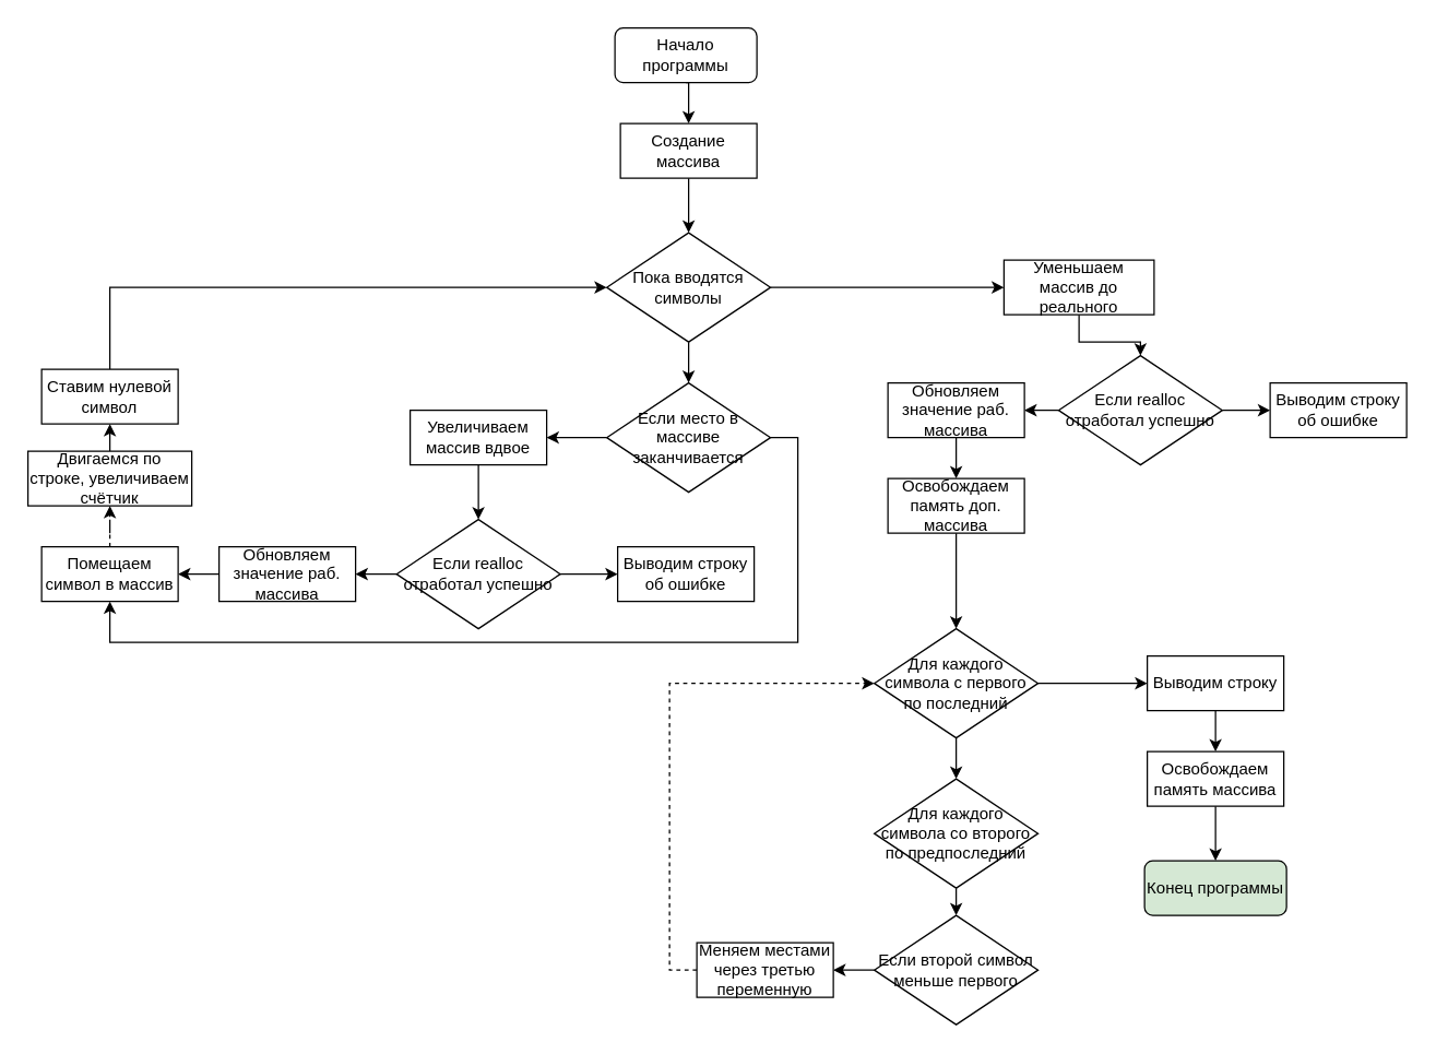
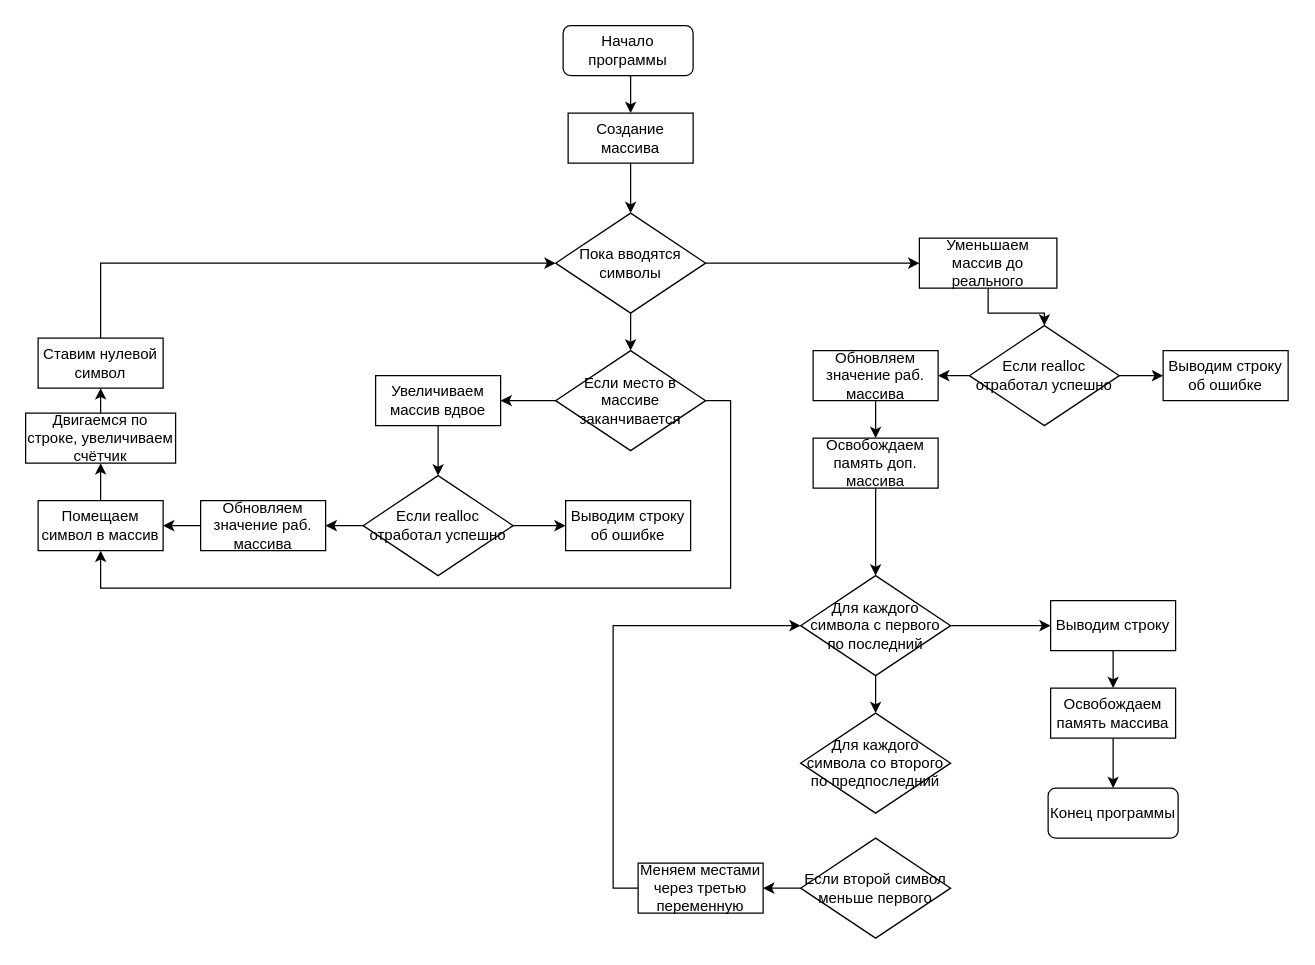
  <mxCell id="0" />
  <mxCell id="1" parent="0" />
  <mxCell id="2" style="edgeStyle=orthogonalEdgeStyle;rounded=0;orthogonalLoop=1;jettySize=auto;html=1;exitX=0.5;exitY=1;exitDx=0;exitDy=0;entryX=0.5;entryY=0;entryDx=0;entryDy=0;" edge="1" parent="1" source="3" target="5"><mxGeometry relative="1" as="geometry" /></mxCell>
  <mxCell id="3" value="Начало программы" style="rounded=1;whiteSpace=wrap;html=1;" vertex="1" parent="1"><mxGeometry x="450" y="20" width="104" height="40" as="geometry" /></mxCell>
  <mxCell id="4" style="edgeStyle=orthogonalEdgeStyle;rounded=0;orthogonalLoop=1;jettySize=auto;html=1;exitX=0.5;exitY=1;exitDx=0;exitDy=0;entryX=0.5;entryY=0;entryDx=0;entryDy=0;" edge="1" parent="1" source="5" target="9"><mxGeometry relative="1" as="geometry" /></mxCell>
  <mxCell id="5" value="Создание массива" style="rounded=0;whiteSpace=wrap;html=1;" vertex="1" parent="1"><mxGeometry x="454" y="90" width="100" height="40" as="geometry" /></mxCell>
  <mxCell id="6" style="edgeStyle=orthogonalEdgeStyle;rounded=0;orthogonalLoop=1;jettySize=auto;html=1;exitX=0.5;exitY=1;exitDx=0;exitDy=0;entryX=0.5;entryY=0;entryDx=0;entryDy=0;" edge="1" parent="1" source="9" target="11"><mxGeometry relative="1" as="geometry" /></mxCell>
  <mxCell id="7" style="edgeStyle=orthogonalEdgeStyle;rounded=0;orthogonalLoop=1;jettySize=auto;html=1;entryX=0.5;entryY=1;entryDx=0;entryDy=0;exitX=1;exitY=0.5;exitDx=0;exitDy=0;" edge="1" parent="1" source="11" target="21"><mxGeometry relative="1" as="geometry"><mxPoint x="570" y="320" as="sourcePoint" /><Array as="points"><mxPoint x="584" y="320" /><mxPoint x="584" y="470" /><mxPoint x="80" y="470" /></Array></mxGeometry></mxCell>
  <mxCell id="8" style="edgeStyle=orthogonalEdgeStyle;rounded=0;orthogonalLoop=1;jettySize=auto;html=1;exitX=1;exitY=0.5;exitDx=0;exitDy=0;entryX=0;entryY=0.5;entryDx=0;entryDy=0;" edge="1" parent="1" source="9" target="27"><mxGeometry relative="1" as="geometry" /></mxCell>
  <mxCell id="9" value="Пока вводятся символы" style="rhombus;whiteSpace=wrap;html=1;" vertex="1" parent="1"><mxGeometry x="444" y="170" width="120" height="80" as="geometry" /></mxCell>
  <mxCell id="10" style="edgeStyle=orthogonalEdgeStyle;rounded=0;orthogonalLoop=1;jettySize=auto;html=1;exitX=0;exitY=0.5;exitDx=0;exitDy=0;entryX=1;entryY=0.5;entryDx=0;entryDy=0;" edge="1" parent="1" source="11" target="16"><mxGeometry relative="1" as="geometry" /></mxCell>
  <mxCell id="11" value="Если место в массиве заканчивается" style="rhombus;whiteSpace=wrap;html=1;" vertex="1" parent="1"><mxGeometry x="444" y="280" width="120" height="80" as="geometry" /></mxCell>
  <mxCell id="12" style="edgeStyle=orthogonalEdgeStyle;rounded=0;orthogonalLoop=1;jettySize=auto;html=1;exitX=0;exitY=0.5;exitDx=0;exitDy=0;entryX=1;entryY=0.5;entryDx=0;entryDy=0;" edge="1" parent="1" source="14" target="18"><mxGeometry relative="1" as="geometry" /></mxCell>
  <mxCell id="13" style="edgeStyle=orthogonalEdgeStyle;rounded=0;orthogonalLoop=1;jettySize=auto;html=1;exitX=1;exitY=0.5;exitDx=0;exitDy=0;entryX=0;entryY=0.5;entryDx=0;entryDy=0;" edge="1" parent="1" source="14" target="19"><mxGeometry relative="1" as="geometry" /></mxCell>
  <mxCell id="14" value="Если&amp;nbsp;realloc отработал успешно" style="rhombus;whiteSpace=wrap;html=1;" vertex="1" parent="1"><mxGeometry x="290" y="380" width="120" height="80" as="geometry" /></mxCell>
  <mxCell id="15" style="edgeStyle=orthogonalEdgeStyle;rounded=0;orthogonalLoop=1;jettySize=auto;html=1;exitX=0.5;exitY=1;exitDx=0;exitDy=0;entryX=0.5;entryY=0;entryDx=0;entryDy=0;" edge="1" parent="1" source="16" target="14"><mxGeometry relative="1" as="geometry" /></mxCell>
  <mxCell id="16" value="Увеличиваем массив вдвое" style="rounded=0;whiteSpace=wrap;html=1;" vertex="1" parent="1"><mxGeometry x="300" y="300" width="100" height="40" as="geometry" /></mxCell>
  <mxCell id="17" value="" style="edgeStyle=orthogonalEdgeStyle;rounded=0;orthogonalLoop=1;jettySize=auto;html=1;" edge="1" parent="1" source="18" target="21"><mxGeometry relative="1" as="geometry" /></mxCell>
  <mxCell id="18" value="Обновляем значение раб. массива" style="rounded=0;whiteSpace=wrap;html=1;" vertex="1" parent="1"><mxGeometry x="160" y="400" width="100" height="40" as="geometry" /></mxCell>
  <mxCell id="19" value="Выводим строку об ошибке" style="rounded=0;whiteSpace=wrap;html=1;" vertex="1" parent="1"><mxGeometry x="452" y="400" width="100" height="40" as="geometry" /></mxCell>
- <mxCell id="20" style="edgeStyle=orthogonalEdgeStyle;rounded=0;orthogonalLoop=1;jettySize=auto;html=1;entryX=0.5;entryY=1;entryDx=0;entryDy=0;dashed=1;" edge="1" parent="1" source="21" target="23"><mxGeometry relative="1" as="geometry" /></mxCell>
+ <mxCell id="20" style="edgeStyle=orthogonalEdgeStyle;rounded=0;orthogonalLoop=1;jettySize=auto;html=1;entryX=0.5;entryY=1;entryDx=0;entryDy=0;" edge="1" parent="1" source="21" target="23"><mxGeometry relative="1" as="geometry" /></mxCell>
  <mxCell id="21" value="Помещаем символ в массив" style="rounded=0;whiteSpace=wrap;html=1;" vertex="1" parent="1"><mxGeometry x="30" y="400" width="100" height="40" as="geometry" /></mxCell>
  <mxCell id="22" style="edgeStyle=orthogonalEdgeStyle;rounded=0;orthogonalLoop=1;jettySize=auto;html=1;exitX=0.5;exitY=0;exitDx=0;exitDy=0;entryX=0.5;entryY=1;entryDx=0;entryDy=0;" edge="1" parent="1" source="23" target="25"><mxGeometry relative="1" as="geometry" /></mxCell>
  <mxCell id="23" value="Двигаемся по строке, увеличиваем счётчик" style="rounded=0;whiteSpace=wrap;html=1;" vertex="1" parent="1"><mxGeometry x="20" y="330" width="120" height="40" as="geometry" /></mxCell>
  <mxCell id="24" style="edgeStyle=orthogonalEdgeStyle;rounded=0;orthogonalLoop=1;jettySize=auto;html=1;exitX=0.5;exitY=0;exitDx=0;exitDy=0;entryX=0;entryY=0.5;entryDx=0;entryDy=0;" edge="1" parent="1" source="25" target="9"><mxGeometry relative="1" as="geometry" /></mxCell>
  <mxCell id="25" value="Ставим нулевой символ" style="rounded=0;whiteSpace=wrap;html=1;" vertex="1" parent="1"><mxGeometry x="30" y="270" width="100" height="40" as="geometry" /></mxCell>
  <mxCell id="26" style="edgeStyle=orthogonalEdgeStyle;rounded=0;orthogonalLoop=1;jettySize=auto;html=1;exitX=0.5;exitY=1;exitDx=0;exitDy=0;entryX=0.5;entryY=0;entryDx=0;entryDy=0;" edge="1" parent="1" source="27" target="30"><mxGeometry relative="1" as="geometry" /></mxCell>
  <mxCell id="27" value="Уменьшаем массив до реального" style="rounded=0;whiteSpace=wrap;html=1;" vertex="1" parent="1"><mxGeometry x="735" y="190" width="110" height="40" as="geometry" /></mxCell>
  <mxCell id="28" style="edgeStyle=orthogonalEdgeStyle;rounded=0;orthogonalLoop=1;jettySize=auto;html=1;exitX=0;exitY=0.5;exitDx=0;exitDy=0;entryX=1;entryY=0.5;entryDx=0;entryDy=0;" edge="1" parent="1" source="30" target="32"><mxGeometry relative="1" as="geometry" /></mxCell>
  <mxCell id="29" style="edgeStyle=orthogonalEdgeStyle;rounded=0;orthogonalLoop=1;jettySize=auto;html=1;exitX=1;exitY=0.5;exitDx=0;exitDy=0;entryX=0;entryY=0.5;entryDx=0;entryDy=0;" edge="1" parent="1" source="30" target="33"><mxGeometry relative="1" as="geometry" /></mxCell>
  <mxCell id="30" value="Если&amp;nbsp;realloc отработал успешно" style="rhombus;whiteSpace=wrap;html=1;" vertex="1" parent="1"><mxGeometry x="775" y="260" width="120" height="80" as="geometry" /></mxCell>
  <mxCell id="31" style="edgeStyle=orthogonalEdgeStyle;rounded=0;orthogonalLoop=1;jettySize=auto;html=1;exitX=0.5;exitY=1;exitDx=0;exitDy=0;entryX=0.5;entryY=0;entryDx=0;entryDy=0;" edge="1" parent="1" source="32" target="35"><mxGeometry relative="1" as="geometry" /></mxCell>
  <mxCell id="32" value="Обновляем значение раб. массива" style="rounded=0;whiteSpace=wrap;html=1;" vertex="1" parent="1"><mxGeometry x="650" y="280" width="100" height="40" as="geometry" /></mxCell>
  <mxCell id="33" value="Выводим строку об ошибке" style="rounded=0;whiteSpace=wrap;html=1;" vertex="1" parent="1"><mxGeometry x="930" y="280" width="100" height="40" as="geometry" /></mxCell>
  <mxCell id="34" style="edgeStyle=orthogonalEdgeStyle;rounded=0;orthogonalLoop=1;jettySize=auto;html=1;exitX=0.5;exitY=1;exitDx=0;exitDy=0;" edge="1" parent="1" source="35" target="40"><mxGeometry relative="1" as="geometry" /></mxCell>
  <mxCell id="35" value="Освобождаем память доп. массива" style="rounded=0;whiteSpace=wrap;html=1;" vertex="1" parent="1"><mxGeometry x="650" y="350" width="100" height="40" as="geometry" /></mxCell>
- <mxCell id="36" style="edgeStyle=orthogonalEdgeStyle;rounded=0;orthogonalLoop=1;jettySize=auto;html=1;exitX=0.5;exitY=1;exitDx=0;exitDy=0;entryX=0.5;entryY=0;entryDx=0;entryDy=0;" edge="1" parent="1" source="37" target="42"><mxGeometry relative="1" as="geometry" /></mxCell>
  <mxCell id="37" value="&lt;span&gt;Для каждого символа со второго по предпоследний&lt;/span&gt;" style="rhombus;whiteSpace=wrap;html=1;" vertex="1" parent="1"><mxGeometry x="640" y="570" width="120" height="80" as="geometry" /></mxCell>
  <mxCell id="38" style="edgeStyle=orthogonalEdgeStyle;rounded=0;orthogonalLoop=1;jettySize=auto;html=1;exitX=0.5;exitY=1;exitDx=0;exitDy=0;entryX=0.5;entryY=0;entryDx=0;entryDy=0;" edge="1" parent="1" source="40" target="37"><mxGeometry relative="1" as="geometry" /></mxCell>
  <mxCell id="39" style="edgeStyle=orthogonalEdgeStyle;rounded=0;orthogonalLoop=1;jettySize=auto;html=1;exitX=1;exitY=0.5;exitDx=0;exitDy=0;entryX=0;entryY=0.5;entryDx=0;entryDy=0;" edge="1" parent="1" source="40" target="48"><mxGeometry relative="1" as="geometry" /></mxCell>
  <mxCell id="40" value="Для каждого символа с первого по последний" style="rhombus;whiteSpace=wrap;html=1;" vertex="1" parent="1"><mxGeometry x="640" y="460" width="120" height="80" as="geometry" /></mxCell>
  <mxCell id="41" style="edgeStyle=orthogonalEdgeStyle;rounded=0;orthogonalLoop=1;jettySize=auto;html=1;exitX=0;exitY=0.5;exitDx=0;exitDy=0;entryX=1;entryY=0.5;entryDx=0;entryDy=0;" edge="1" parent="1" source="42" target="44"><mxGeometry relative="1" as="geometry" /></mxCell>
  <mxCell id="42" value="&lt;span&gt;Если второй символ меньше первого&lt;/span&gt;" style="rhombus;whiteSpace=wrap;html=1;" vertex="1" parent="1"><mxGeometry x="640" y="670" width="120" height="80" as="geometry" /></mxCell>
- <mxCell id="43" style="edgeStyle=orthogonalEdgeStyle;rounded=0;orthogonalLoop=1;jettySize=auto;html=1;exitX=0;exitY=0.5;exitDx=0;exitDy=0;entryX=0;entryY=0.5;entryDx=0;entryDy=0;dashed=1;" edge="1" parent="1" source="44" target="40"><mxGeometry relative="1" as="geometry"><mxPoint x="620" y="590" as="targetPoint" /></mxGeometry></mxCell>
+ <mxCell id="43" style="edgeStyle=orthogonalEdgeStyle;rounded=0;orthogonalLoop=1;jettySize=auto;html=1;exitX=0;exitY=0.5;exitDx=0;exitDy=0;entryX=0;entryY=0.5;entryDx=0;entryDy=0;" edge="1" parent="1" source="44" target="40"><mxGeometry relative="1" as="geometry"><mxPoint x="620" y="590" as="targetPoint" /></mxGeometry></mxCell>
  <mxCell id="44" value="Меняем местами через третью переменную" style="rounded=0;whiteSpace=wrap;html=1;" vertex="1" parent="1"><mxGeometry x="510" y="690" width="100" height="40" as="geometry" /></mxCell>
  <mxCell id="45" style="edgeStyle=orthogonalEdgeStyle;rounded=0;orthogonalLoop=1;jettySize=auto;html=1;exitX=0.5;exitY=1;exitDx=0;exitDy=0;entryX=0.5;entryY=0;entryDx=0;entryDy=0;" edge="1" parent="1" source="46" target="49"><mxGeometry relative="1" as="geometry" /></mxCell>
  <mxCell id="46" value="Освобождаем память массива" style="rounded=0;whiteSpace=wrap;html=1;" vertex="1" parent="1"><mxGeometry x="840" y="550" width="100" height="40" as="geometry" /></mxCell>
  <mxCell id="47" style="edgeStyle=orthogonalEdgeStyle;rounded=0;orthogonalLoop=1;jettySize=auto;html=1;exitX=0.5;exitY=1;exitDx=0;exitDy=0;" edge="1" parent="1" source="48" target="46"><mxGeometry relative="1" as="geometry" /></mxCell>
  <mxCell id="48" value="Выводим строку" style="rounded=0;whiteSpace=wrap;html=1;" vertex="1" parent="1"><mxGeometry x="840" y="480" width="100" height="40" as="geometry" /></mxCell>
- <mxCell id="49" value="Конец программы" style="rounded=1;whiteSpace=wrap;html=1;fillColor=#d5e8d4;" vertex="1" parent="1"><mxGeometry x="838" y="630" width="104" height="40" as="geometry" /></mxCell>
+ <mxCell id="49" value="Конец программы" style="rounded=1;whiteSpace=wrap;html=1;" vertex="1" parent="1"><mxGeometry x="838" y="630" width="104" height="40" as="geometry" /></mxCell>
